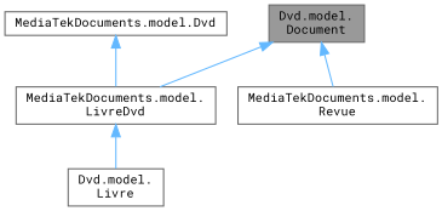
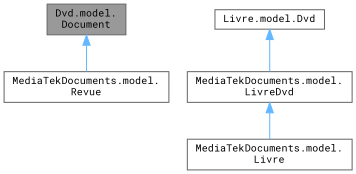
  digraph {
    fontname="Roboto Mono"
    node [color=gray40 fillcolor=white fontname="Roboto Mono" fontsize=10 shape=box style=filled]
    edge [color=steelblue1 dir=back fontname="Roboto Mono" fontsize=10 labelfontname=Helvetica labelfontsize=10 style=solid]
    n1 [fillcolor=grey60 fontcolor=black height=0.2 label="Dvd.model.\lDocument" width=0.4]
    n2 [height=0.2 label="MediaTekDocuments.model.\lLivreDvd" width=0.4]
    n3 [height=0.2 label="MediaTekDocuments.model.\lRevue" width=0.4]
-   n4 [height=0.2 label="Dvd.model.\lLivre" width=0.4]
-   n5 [height=0.2 label="MediaTekDocuments.model.Dvd" width=0.4]
-   n1 -> n2
+   n4 [height=0.2 label="MediaTekDocuments.model.\lLivre" width=0.4]
+   n5 [height=0.2 label="Livre.model.Dvd" width=0.4]
    n1 -> n3
    n2 -> n4
    n5 -> n2
  }
